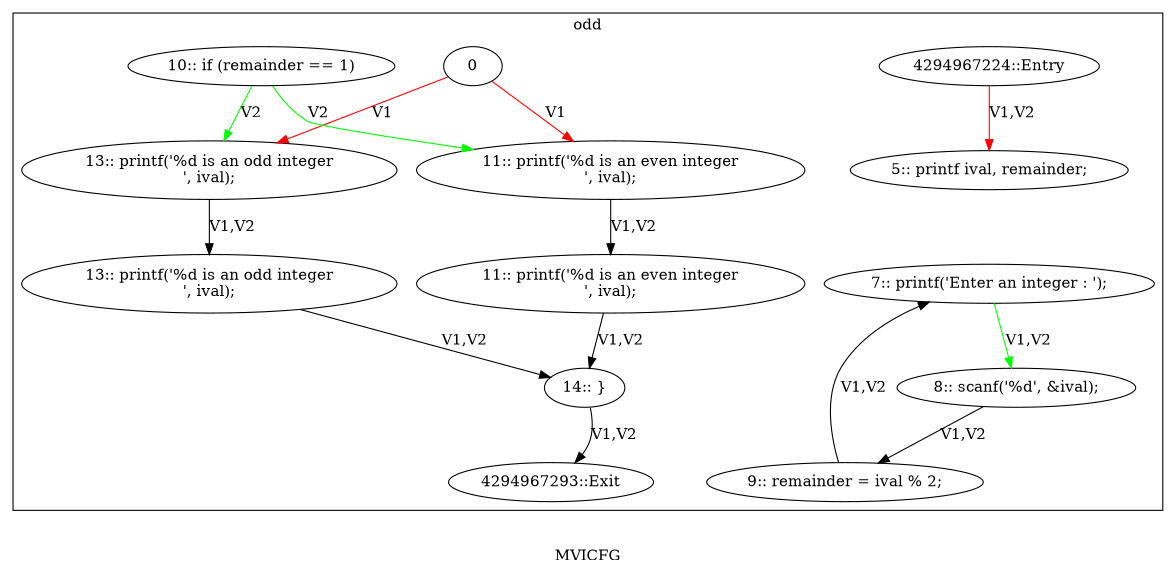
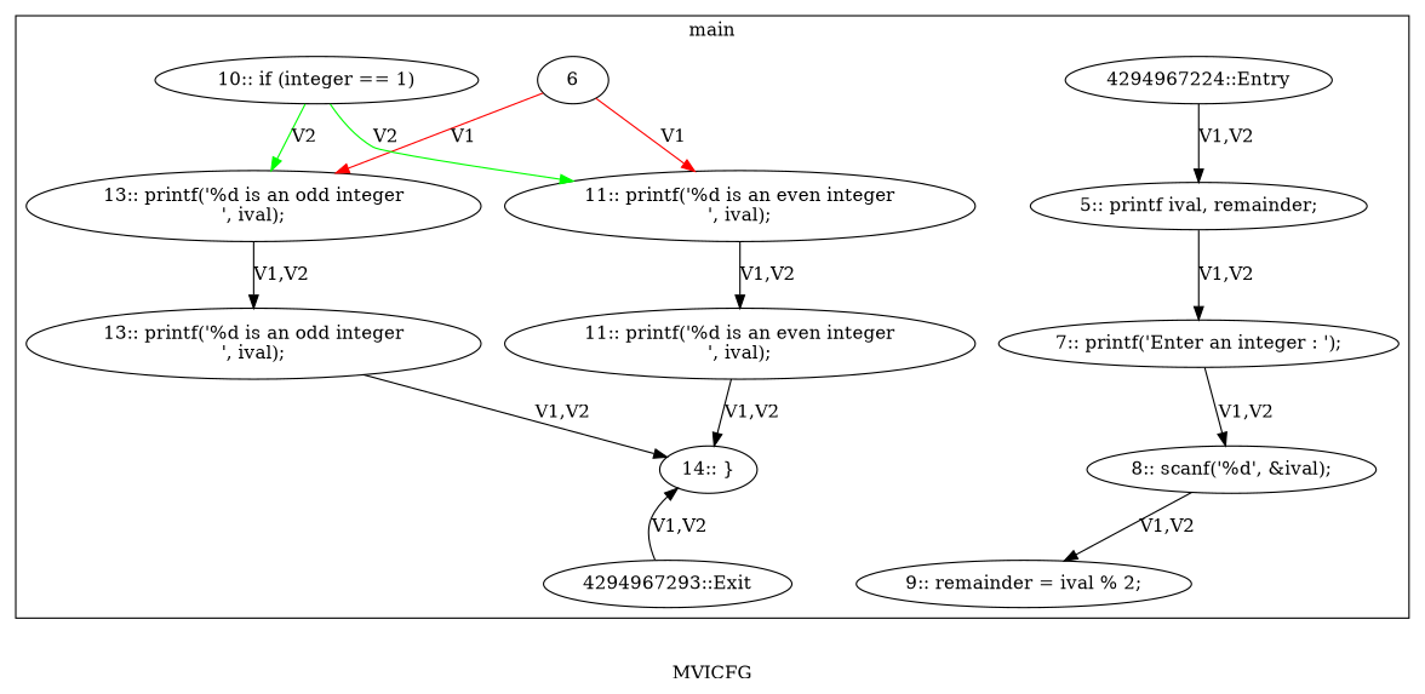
  digraph {
    label=MVICFG
    edge [arrowhead=normal color=black penwidth=1.0]
    n1 [label="5:: printf ival, remainder;"]
    n2 [label="7:: printf('Enter an integer : ');"]
    n3 [label="8:: scanf('%d', &ival);"]
    n4 [label="9:: remainder = ival % 2;"]
-   n5 [label=0]
+   n5 [label=6]
    n6 [label="11:: printf('%d is an even integer\n', ival);"]
    n7 [label="11:: printf('%d is an even integer\n', ival);"]
    n8 [label="13:: printf('%d is an odd integer\n', ival);"]
    n9 [label="13:: printf('%d is an odd integer\n', ival);"]
    n10 [label="14:: }"]
    n11 [label="4294967224::Entry"]
    n12 [label="4294967293::Exit"]
-   n13 [label="10:: if (remainder == 1)"]
+   n13 [label="10:: if (integer == 1)"]
    subgraph cluster_1 {
-     label=odd
+     label=main
      n1
      n2
      n3
      n4
      n5
      n6
      n7
      n8
      n9
      n10
      n11
      n12
      n13
    }
-   n4 -> n2 [label="V1,V2"]
-   n2 -> n3 [color=green label="V1,V2"]
+   n1 -> n2 [label="V1,V2"]
+   n2 -> n3 [label="V1,V2"]
    n3 -> n4 [label="V1,V2"]
    n5 -> n6 [color=red label=V1]
    n5 -> n8 [color=red label=V1]
    n6 -> n7 [label="V1,V2"]
    n7 -> n10 [label="V1,V2"]
    n8 -> n9 [label="V1,V2"]
    n9 -> n10 [label="V1,V2"]
-   n10 -> n12 [label="V1,V2"]
-   n11 -> n1 [color=red label="V1,V2"]
+   n12 -> n10 [label="V1,V2"]
+   n11 -> n1 [label="V1,V2"]
    n13 -> n6 [color=green label=V2]
    n13 -> n8 [color=green label=V2]
  }
